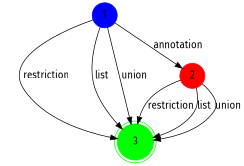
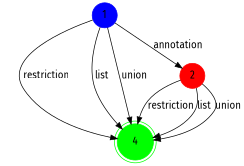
  digraph {
    mindist=2.0
    fontname="Fira Sans"
    node [shape=circle style=filled fontname="Fira Sans"]
    edge [fontname="Fira Sans"]
    1 [color=blue]
-   3 [color=green shape=doublecircle]
+   3 [color=green shape=doublecircle label=4]
    2 [color=red]
    1 -> 3 [label=restriction]
    1 -> 3 [label=list]
    1 -> 3 [label=union]
    1 -> 2 [label=annotation]
    2 -> 3 [label=restriction]
    2 -> 3 [label=list]
    2 -> 3 [label=union]
  }
